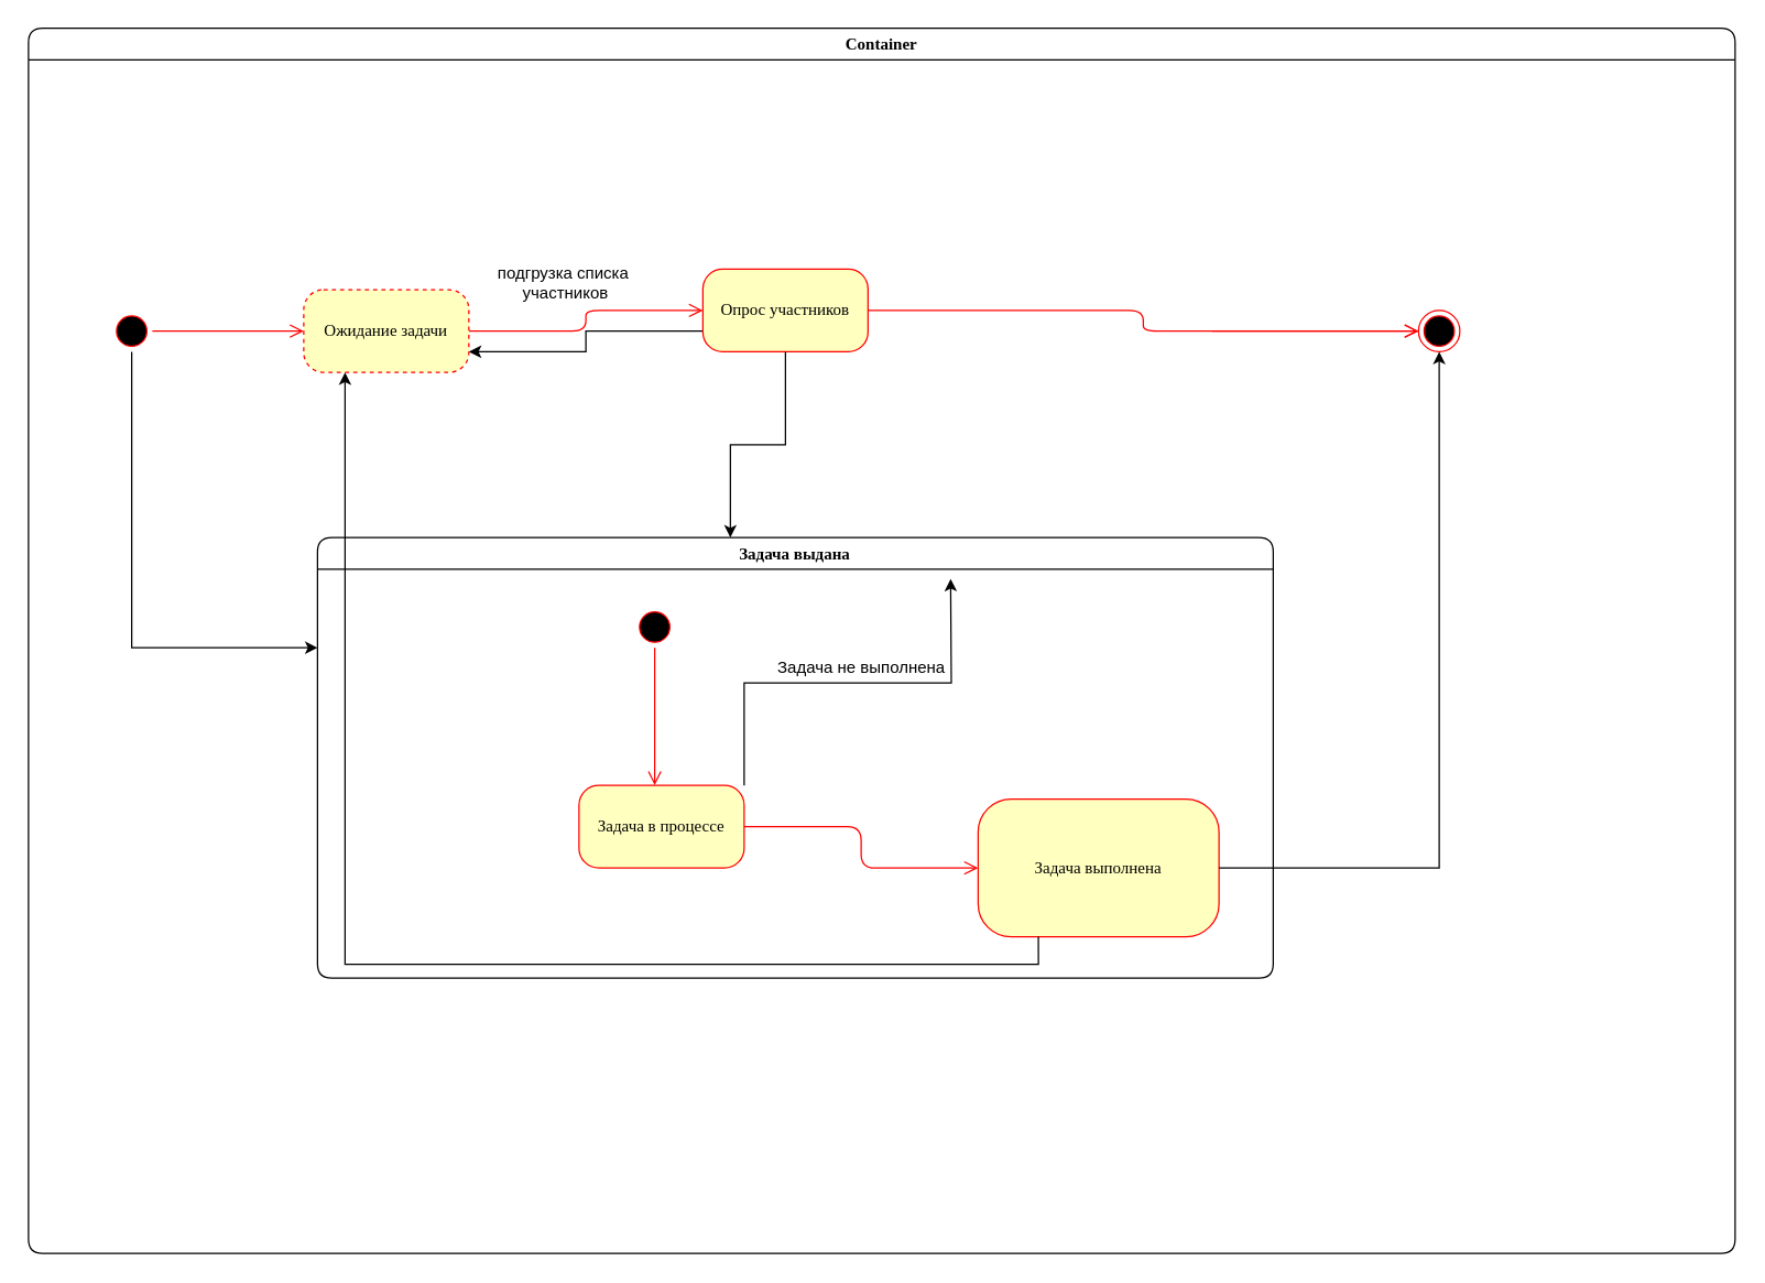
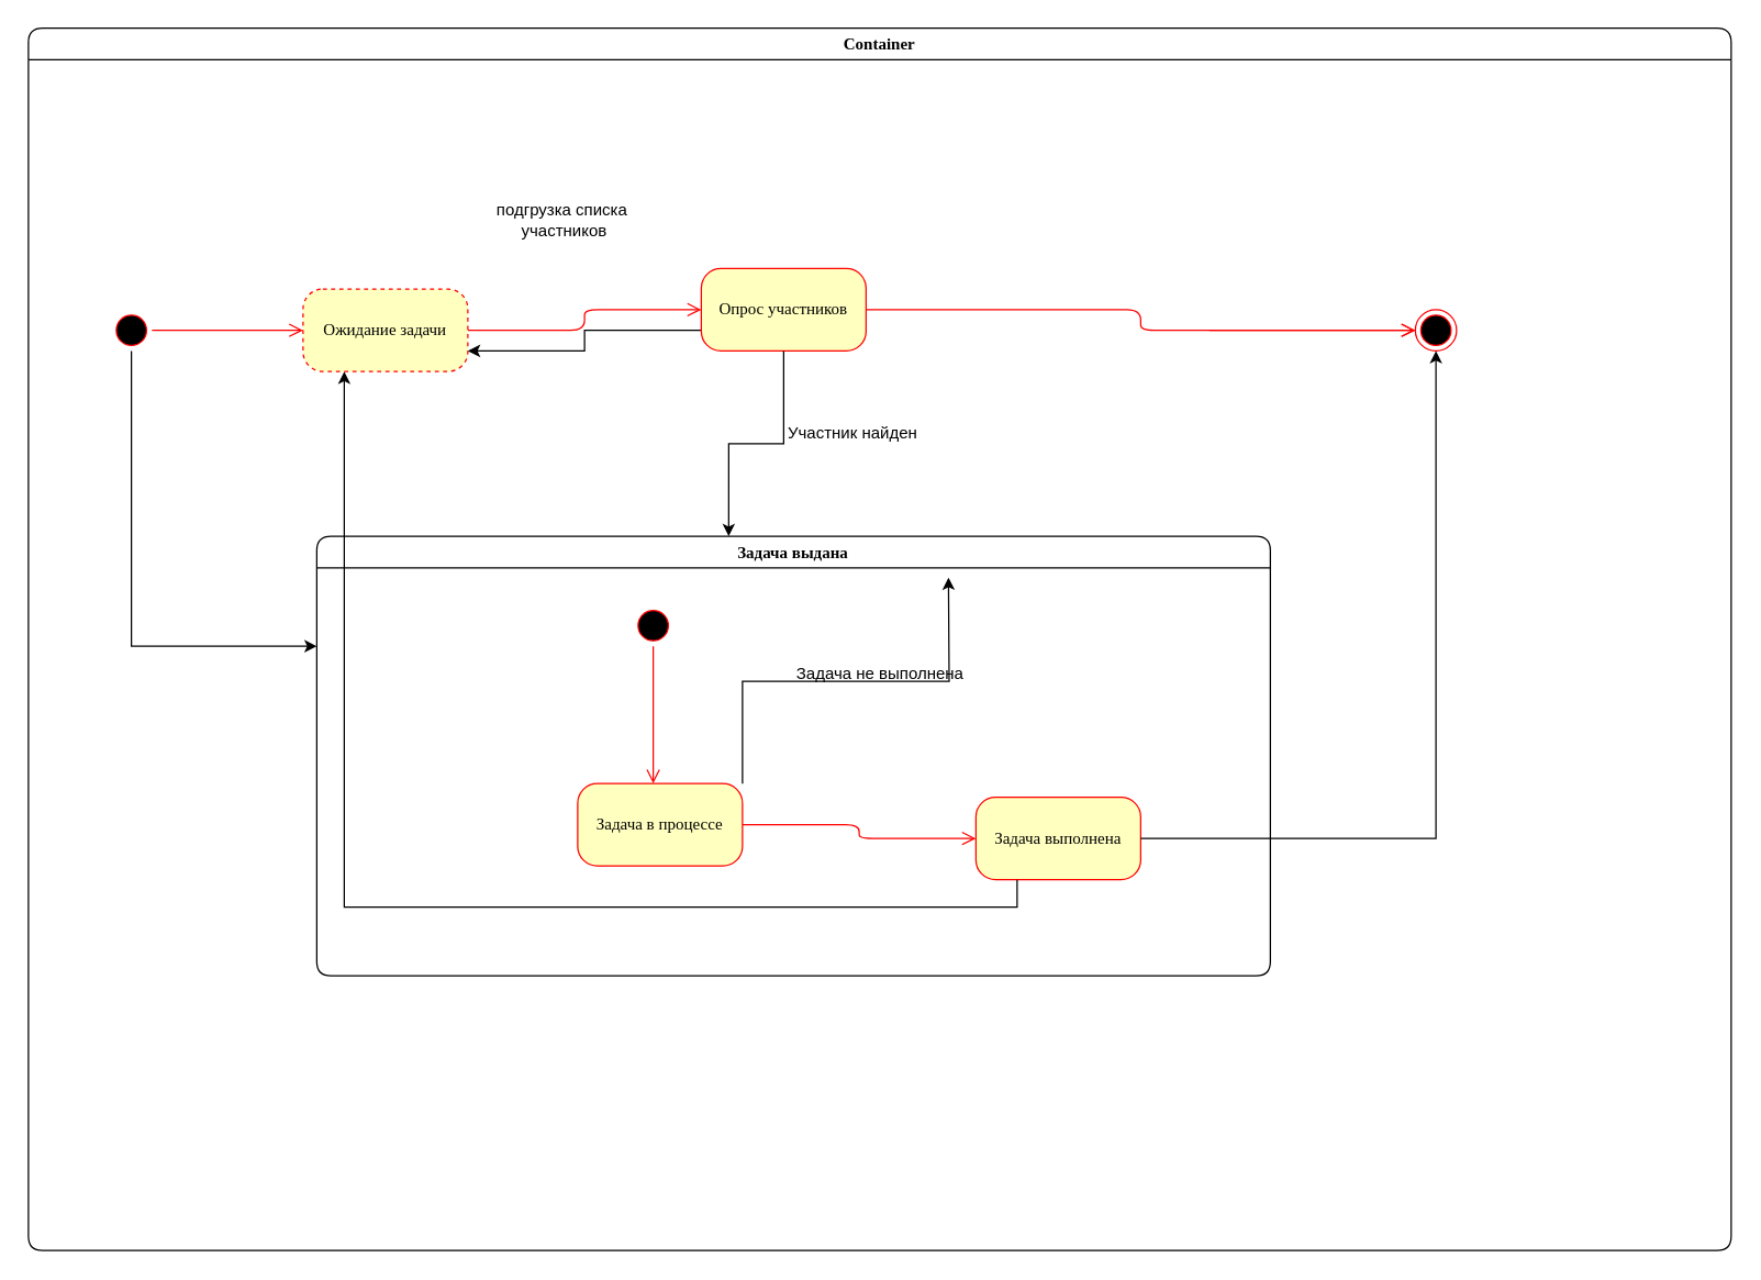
  <mxCell id="0" />
  <mxCell id="1" parent="0" />
  <mxCell id="2" value="Container" style="swimlane;whiteSpace=wrap;html=1;rounded=1;shadow=0;comic=0;labelBackgroundColor=none;strokeWidth=1;fontFamily=Verdana;fontSize=12;align=center;" parent="1" vertex="1"><mxGeometry x="20" y="20" width="1240" height="890" as="geometry" /></mxCell>
  <mxCell id="3" style="edgeStyle=elbowEdgeStyle;html=1;labelBackgroundColor=none;endArrow=open;endSize=8;strokeColor=#ff0000;fontFamily=Verdana;fontSize=12;align=left;" parent="2" source="4" target="11" edge="1"><mxGeometry relative="1" as="geometry" /></mxCell>
  <mxCell id="4" value="Ожидание задачи" style="rounded=1;whiteSpace=wrap;html=1;arcSize=24;fillColor=#ffffc0;strokeColor=#ff0000;shadow=0;comic=0;labelBackgroundColor=none;fontFamily=Verdana;fontSize=12;fontColor=#000000;align=center;dashed=1;" parent="2" vertex="1"><mxGeometry x="200" y="190" width="120" height="60" as="geometry" /></mxCell>
  <mxCell id="5" value="" style="ellipse;html=1;shape=endState;fillColor=#000000;strokeColor=#ff0000;rounded=1;shadow=0;comic=0;labelBackgroundColor=none;fontFamily=Verdana;fontSize=12;fontColor=#000000;align=center;" parent="2" vertex="1"><mxGeometry x="1010" y="205" width="30" height="30" as="geometry" /></mxCell>
  <mxCell id="6" style="edgeStyle=elbowEdgeStyle;html=1;labelBackgroundColor=none;endArrow=open;endSize=8;strokeColor=#ff0000;fontFamily=Verdana;fontSize=12;align=left;" parent="2" source="8" target="4" edge="1"><mxGeometry relative="1" as="geometry" /></mxCell>
  <mxCell id="7" style="edgeStyle=orthogonalEdgeStyle;rounded=0;orthogonalLoop=1;jettySize=auto;html=1;exitX=1;exitY=0.5;exitDx=0;exitDy=0;entryX=0;entryY=0.25;entryDx=0;entryDy=0;" edge="1" parent="2" source="8" target="14"><mxGeometry relative="1" as="geometry" /></mxCell>
  <mxCell id="8" value="" style="ellipse;html=1;shape=startState;fillColor=#000000;strokeColor=#ff0000;rounded=1;shadow=0;comic=0;labelBackgroundColor=none;fontFamily=Verdana;fontSize=12;fontColor=#000000;align=center;direction=south;" parent="2" vertex="1"><mxGeometry x="60" y="205" width="30" height="30" as="geometry" /></mxCell>
  <mxCell id="9" style="edgeStyle=elbowEdgeStyle;html=1;labelBackgroundColor=none;endArrow=open;endSize=8;strokeColor=#ff0000;fontFamily=Verdana;fontSize=12;align=left;" parent="2" source="11" edge="1"><mxGeometry relative="1" as="geometry"><mxPoint x="1010" y="220" as="targetPoint" /></mxGeometry></mxCell>
  <mxCell id="10" style="edgeStyle=orthogonalEdgeStyle;rounded=0;orthogonalLoop=1;jettySize=auto;html=1;exitX=0;exitY=0.75;exitDx=0;exitDy=0;entryX=1;entryY=0.75;entryDx=0;entryDy=0;" edge="1" parent="2" source="11" target="4"><mxGeometry relative="1" as="geometry" /></mxCell>
  <mxCell id="11" value="Опрос участников" style="rounded=1;whiteSpace=wrap;html=1;arcSize=24;fillColor=#ffffc0;strokeColor=#ff0000;shadow=0;comic=0;labelBackgroundColor=none;fontFamily=Verdana;fontSize=12;fontColor=#000000;align=center;" parent="2" vertex="1"><mxGeometry x="490" y="175" width="120" height="60" as="geometry" /></mxCell>
  <mxCell id="12" style="edgeStyle=elbowEdgeStyle;html=1;labelBackgroundColor=none;endArrow=open;endSize=8;strokeColor=#ff0000;fontFamily=Verdana;fontSize=12;align=left;" parent="2" target="5" edge="1"><mxGeometry relative="1" as="geometry"><mxPoint x="860" y="220" as="sourcePoint" /></mxGeometry></mxCell>
- <mxCell id="13" value="&lt;div style=&quot;&quot;&gt;&lt;span style=&quot;background-color: initial;&quot;&gt;подгрузка списка&amp;nbsp;&lt;/span&gt;&lt;/div&gt;&lt;div style=&quot;&quot;&gt;&lt;span style=&quot;background-color: initial;&quot;&gt;участников&lt;/span&gt;&lt;/div&gt;" style="text;html=1;align=center;verticalAlign=middle;resizable=0;points=[];autosize=1;strokeColor=none;fillColor=none;" vertex="1" parent="2"><mxGeometry x="330" y="165" width="120" height="40" as="geometry" /></mxCell>
+ <mxCell id="13" value="&lt;div style=&quot;&quot;&gt;&lt;span style=&quot;background-color: initial;&quot;&gt;подгрузка списка&amp;nbsp;&lt;/span&gt;&lt;/div&gt;&lt;div style=&quot;&quot;&gt;&lt;span style=&quot;background-color: initial;&quot;&gt;участников&lt;/span&gt;&lt;/div&gt;" style="text;html=1;align=center;verticalAlign=middle;resizable=0;points=[];autosize=1;strokeColor=none;fillColor=none;" vertex="1" parent="2"><mxGeometry x="330" y="120" width="120" height="40" as="geometry" /></mxCell>
  <mxCell id="14" value="Задача выдана" style="swimlane;whiteSpace=wrap;html=1;rounded=1;shadow=0;comic=0;labelBackgroundColor=none;strokeWidth=1;fontFamily=Verdana;fontSize=12;align=center;startSize=23;" vertex="1" parent="2"><mxGeometry x="210" y="370" width="694.4" height="320" as="geometry" /></mxCell>
  <mxCell id="15" style="edgeStyle=elbowEdgeStyle;html=1;labelBackgroundColor=none;endArrow=open;endSize=8;strokeColor=#ff0000;fontFamily=Verdana;fontSize=12;align=left;" edge="1" parent="14" source="17" target="20"><mxGeometry relative="1" as="geometry" /></mxCell>
  <mxCell id="16" style="edgeStyle=orthogonalEdgeStyle;rounded=0;orthogonalLoop=1;jettySize=auto;html=1;exitX=1;exitY=0;exitDx=0;exitDy=0;" edge="1" parent="14" source="17"><mxGeometry relative="1" as="geometry"><mxPoint x="460" y="30" as="targetPoint" /></mxGeometry></mxCell>
  <mxCell id="17" value="Задача в процессе" style="rounded=1;whiteSpace=wrap;html=1;arcSize=24;fillColor=#ffffc0;strokeColor=#ff0000;shadow=0;comic=0;labelBackgroundColor=none;fontFamily=Verdana;fontSize=12;fontColor=#000000;align=center;" vertex="1" parent="14"><mxGeometry x="190" y="180" width="120" height="60" as="geometry" /></mxCell>
  <mxCell id="18" style="edgeStyle=elbowEdgeStyle;html=1;labelBackgroundColor=none;endArrow=open;endSize=8;strokeColor=#ff0000;fontFamily=Verdana;fontSize=12;align=left;" edge="1" parent="14" source="19" target="17"><mxGeometry relative="1" as="geometry" /></mxCell>
  <mxCell id="19" value="" style="ellipse;html=1;shape=startState;fillColor=#000000;strokeColor=#ff0000;rounded=1;shadow=0;comic=0;labelBackgroundColor=none;fontFamily=Verdana;fontSize=12;fontColor=#000000;align=center;direction=south;" vertex="1" parent="14"><mxGeometry x="230" y="50" width="30" height="30" as="geometry" /></mxCell>
- <mxCell id="20" value="Задача выполнена" style="rounded=1;whiteSpace=wrap;html=1;arcSize=24;fillColor=#ffffc0;strokeColor=#ff0000;shadow=0;comic=0;labelBackgroundColor=none;fontFamily=Verdana;fontSize=12;fontColor=#000000;align=center;" vertex="1" parent="14"><mxGeometry x="480" y="190" width="175" height="100" as="geometry" /></mxCell>
- <mxCell id="21" value="Задача не выполнена" style="text;html=1;align=center;verticalAlign=middle;resizable=0;points=[];autosize=1;strokeColor=none;fillColor=none;" vertex="1" parent="14"><mxGeometry x="320" y="80" width="150" height="30" as="geometry" /></mxCell>
+ <mxCell id="20" value="Задача выполнена" style="rounded=1;whiteSpace=wrap;html=1;arcSize=24;fillColor=#ffffc0;strokeColor=#ff0000;shadow=0;comic=0;labelBackgroundColor=none;fontFamily=Verdana;fontSize=12;fontColor=#000000;align=center;" vertex="1" parent="14"><mxGeometry x="480" y="190" width="120" height="60" as="geometry" /></mxCell>
+ <mxCell id="21" value="Задача не выполнена" style="text;html=1;align=center;verticalAlign=middle;resizable=0;points=[];autosize=1;strokeColor=none;fillColor=none;" vertex="1" parent="14"><mxGeometry x="335" y="85" width="150" height="30" as="geometry" /></mxCell>
  <mxCell id="22" style="edgeStyle=orthogonalEdgeStyle;rounded=0;orthogonalLoop=1;jettySize=auto;html=1;exitX=0.5;exitY=1;exitDx=0;exitDy=0;entryX=0.432;entryY=0;entryDx=0;entryDy=0;entryPerimeter=0;" edge="1" parent="2" source="11" target="14"><mxGeometry relative="1" as="geometry" /></mxCell>
  <mxCell id="23" style="edgeStyle=orthogonalEdgeStyle;rounded=0;orthogonalLoop=1;jettySize=auto;html=1;exitX=0.25;exitY=1;exitDx=0;exitDy=0;entryX=0.25;entryY=1;entryDx=0;entryDy=0;" edge="1" parent="2" source="20" target="4"><mxGeometry relative="1" as="geometry" /></mxCell>
  <mxCell id="24" style="edgeStyle=orthogonalEdgeStyle;rounded=0;orthogonalLoop=1;jettySize=auto;html=1;exitX=1;exitY=0.5;exitDx=0;exitDy=0;entryX=0.5;entryY=1;entryDx=0;entryDy=0;" edge="1" parent="2" source="20" target="5"><mxGeometry relative="1" as="geometry" /></mxCell>
+ <mxCell id="25" value="Участник найден" style="text;html=1;align=center;verticalAlign=middle;resizable=0;points=[];autosize=1;strokeColor=none;fillColor=none;" vertex="1" parent="2"><mxGeometry x="540" y="280" width="120" height="30" as="geometry" /></mxCell>
